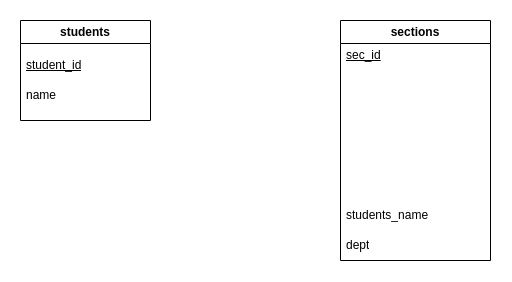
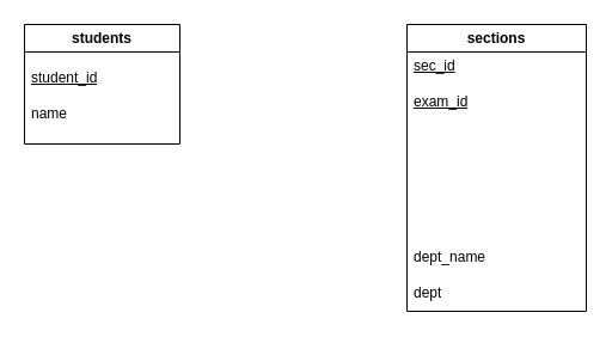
  <mxCell id="0" />
  <mxCell id="1" parent="0" />
  <mxCell id="2" value="students" style="swimlane;whiteSpace=wrap;html=1;" vertex="1" parent="1"><mxGeometry x="20" y="20" width="130" height="100" as="geometry" /></mxCell>
  <mxCell id="3" value="&lt;u&gt;student_id&lt;/u&gt;" style="text;strokeColor=none;fillColor=none;align=left;verticalAlign=middle;spacingLeft=4;spacingRight=4;overflow=hidden;points=[[0,0.5],[1,0.5]];portConstraint=eastwest;rotatable=0;whiteSpace=wrap;html=1;" vertex="1" parent="2"><mxGeometry y="30" width="140" height="30" as="geometry" /></mxCell>
  <mxCell id="4" value="name" style="text;strokeColor=none;fillColor=none;align=left;verticalAlign=middle;spacingLeft=4;spacingRight=4;overflow=hidden;points=[[0,0.5],[1,0.5]];portConstraint=eastwest;rotatable=0;whiteSpace=wrap;html=1;" vertex="1" parent="2"><mxGeometry y="60" width="140" height="30" as="geometry" /></mxCell>
  <mxCell id="5" value="sections" style="swimlane;whiteSpace=wrap;html=1;startSize=23;" vertex="1" parent="1"><mxGeometry x="340" y="20" width="150" height="240" as="geometry" /></mxCell>
  <mxCell id="6" value="&lt;u&gt;sec_id&lt;/u&gt;" style="text;strokeColor=none;fillColor=none;align=left;verticalAlign=middle;spacingLeft=4;spacingRight=4;overflow=hidden;points=[[0,0.5],[1,0.5]];portConstraint=eastwest;rotatable=0;whiteSpace=wrap;html=1;" vertex="1" parent="5"><mxGeometry y="20" width="140" height="30" as="geometry" /></mxCell>
  <mxCell id="7" value="dept" style="text;strokeColor=none;fillColor=none;align=left;verticalAlign=middle;spacingLeft=4;spacingRight=4;overflow=hidden;points=[[0,0.5],[1,0.5]];portConstraint=eastwest;rotatable=0;whiteSpace=wrap;html=1;" vertex="1" parent="5"><mxGeometry y="210" width="140" height="30" as="geometry" /></mxCell>
- <mxCell id="8" value="students_name" style="text;strokeColor=none;fillColor=none;align=left;verticalAlign=middle;spacingLeft=4;spacingRight=4;overflow=hidden;points=[[0,0.5],[1,0.5]];portConstraint=eastwest;rotatable=0;whiteSpace=wrap;html=1;" vertex="1" parent="5"><mxGeometry y="180" width="140" height="30" as="geometry" /></mxCell>
+ <mxCell id="8" value="dept_name" style="text;strokeColor=none;fillColor=none;align=left;verticalAlign=middle;spacingLeft=4;spacingRight=4;overflow=hidden;points=[[0,0.5],[1,0.5]];portConstraint=eastwest;rotatable=0;whiteSpace=wrap;html=1;" vertex="1" parent="5"><mxGeometry y="180" width="140" height="30" as="geometry" /></mxCell>
+ <mxCell id="9" value="&lt;u&gt;exam_id&lt;/u&gt;" style="text;strokeColor=none;fillColor=none;align=left;verticalAlign=middle;spacingLeft=4;spacingRight=4;overflow=hidden;points=[[0,0.5],[1,0.5]];portConstraint=eastwest;rotatable=0;whiteSpace=wrap;html=1;" vertex="1" parent="5"><mxGeometry y="50" width="140" height="30" as="geometry" /></mxCell>
